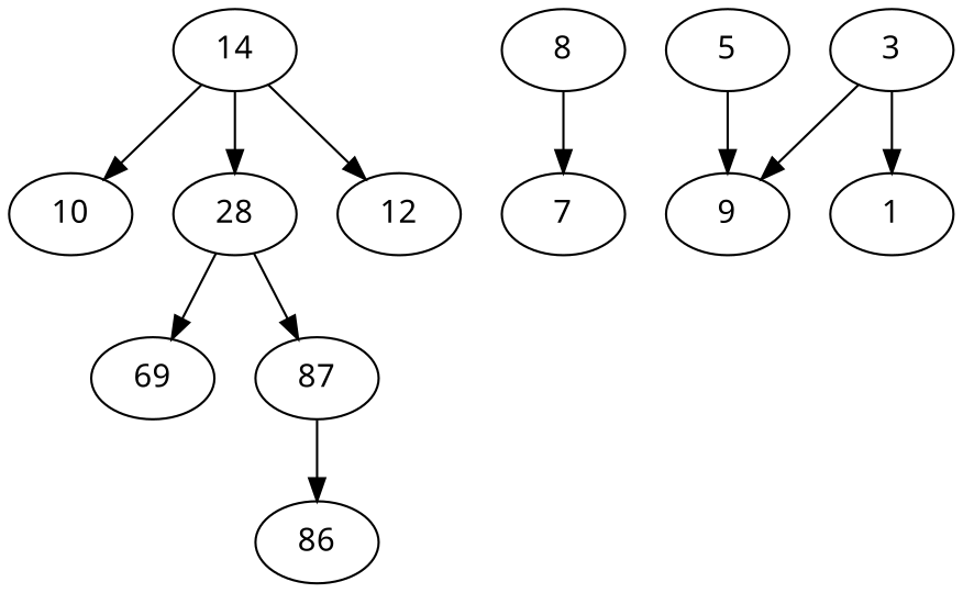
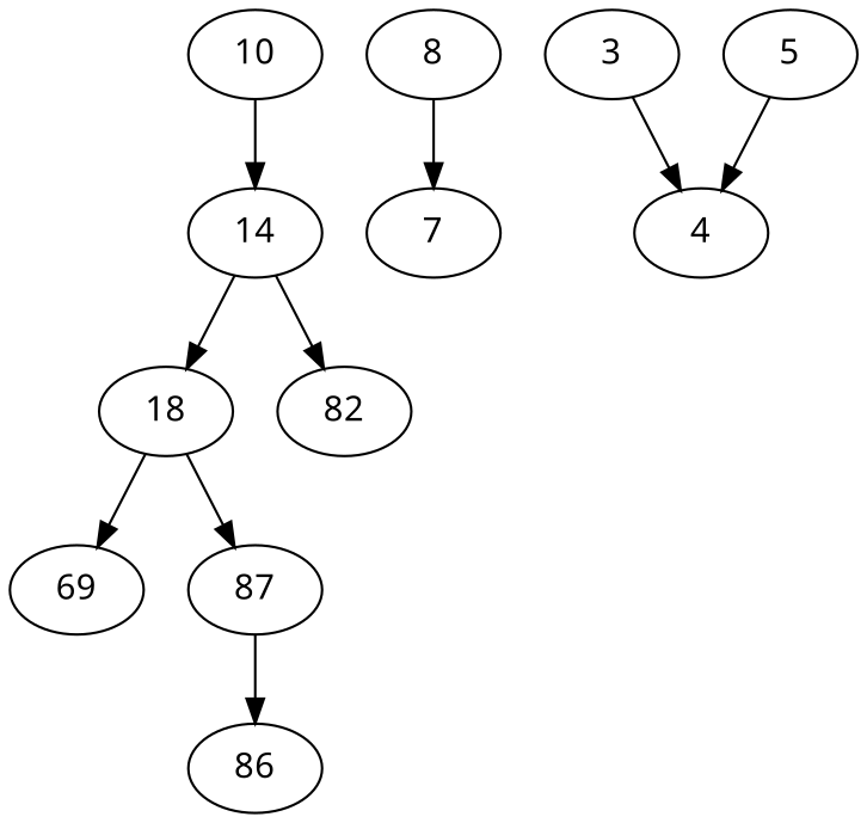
  digraph {
    fontname="Noto Sans"
    node [fontname="Noto Sans"]
    edge [fontname="Noto Sans"]
    n1 [label=10]
    n2 [label=14]
-   n3 [label=28]
-   n4 [label=12]
+   n3 [label=18]
+   n4 [label=82]
    n5 [label=69]
    n6 [label=87]
    n7 [label=86]
    n8 [label=8]
    n9 [label=7]
    n10 [label=3]
-   n11 [label=9]
-   n12 [label=1]
+   n11 [label=4]
    n13 [label=5]
-   n2 -> n1
+   n1 -> n2
    n2 -> n3
    n2 -> n4
    n3 -> n5
    n3 -> n6
    n6 -> n7
    n8 -> n9
    n10 -> n11
-   n10 -> n12
    n13 -> n11
  }
